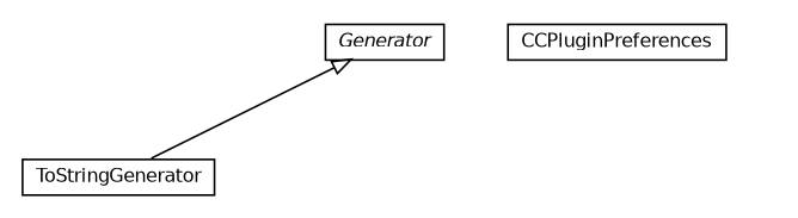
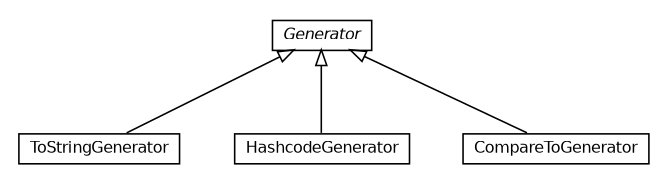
  digraph {
    nodesep=0.25
    ranksep=0.5
    node [fontcolor=black fontname=Helvetica fontsize=10.0 shape=plaintext]
    edge [arrowtail=empty dir=back fontname=Helvetica fontsize=10 headport=p labelfontname=Helvetica labelfontsize=10 tailport=p]
    n1 [label=<<table title="net.sf.commonclipse.ToStringGenerator" border="0" cellborder="1" cellspacing="0" cellpadding="2" port="p" href="./ToStringGenerator.html"> 		<tr><td><table border="0" cellspacing="0" cellpadding="1"> <tr><td align="center" balign="center"> ToStringGenerator </td></tr> 		</table></td></tr> 		</table>>]
+   n2 [label=<<table title="net.sf.commonclipse.HashcodeGenerator" border="0" cellborder="1" cellspacing="0" cellpadding="2" port="p" href="./HashcodeGenerator.html"> 		<tr><td><table border="0" cellspacing="0" cellpadding="1"> <tr><td align="center" balign="center"> HashcodeGenerator </td></tr> 		</table></td></tr> 		</table>>]
    n3 [label=<<table title="net.sf.commonclipse.Generator" border="0" cellborder="1" cellspacing="0" cellpadding="2" port="p" href="./Generator.html"> 		<tr><td><table border="0" cellspacing="0" cellpadding="1"> <tr><td align="center" balign="center"><font face="Helvetica-Oblique"> Generator </font></td></tr> 		</table></td></tr> 		</table>>]
-   n5 [label=<<table title="net.sf.commonclipse.CCPluginPreferences" border="0" cellborder="1" cellspacing="0" cellpadding="2" port="p" href="./CCPluginPreferences.html"> 		<tr><td><table border="0" cellspacing="0" cellpadding="1"> <tr><td align="center" balign="center"> CCPluginPreferences </td></tr> 		</table></td></tr> 		</table>>]
+   n4 [label=<<table title="net.sf.commonclipse.CompareToGenerator" border="0" cellborder="1" cellspacing="0" cellpadding="2" port="p" href="./CompareToGenerator.html"> 		<tr><td><table border="0" cellspacing="0" cellpadding="1"> <tr><td align="center" balign="center"> CompareToGenerator </td></tr> 		</table></td></tr> 		</table>>]
    n3 -> n1
+   n3 -> n2
+   n3 -> n4
  }
